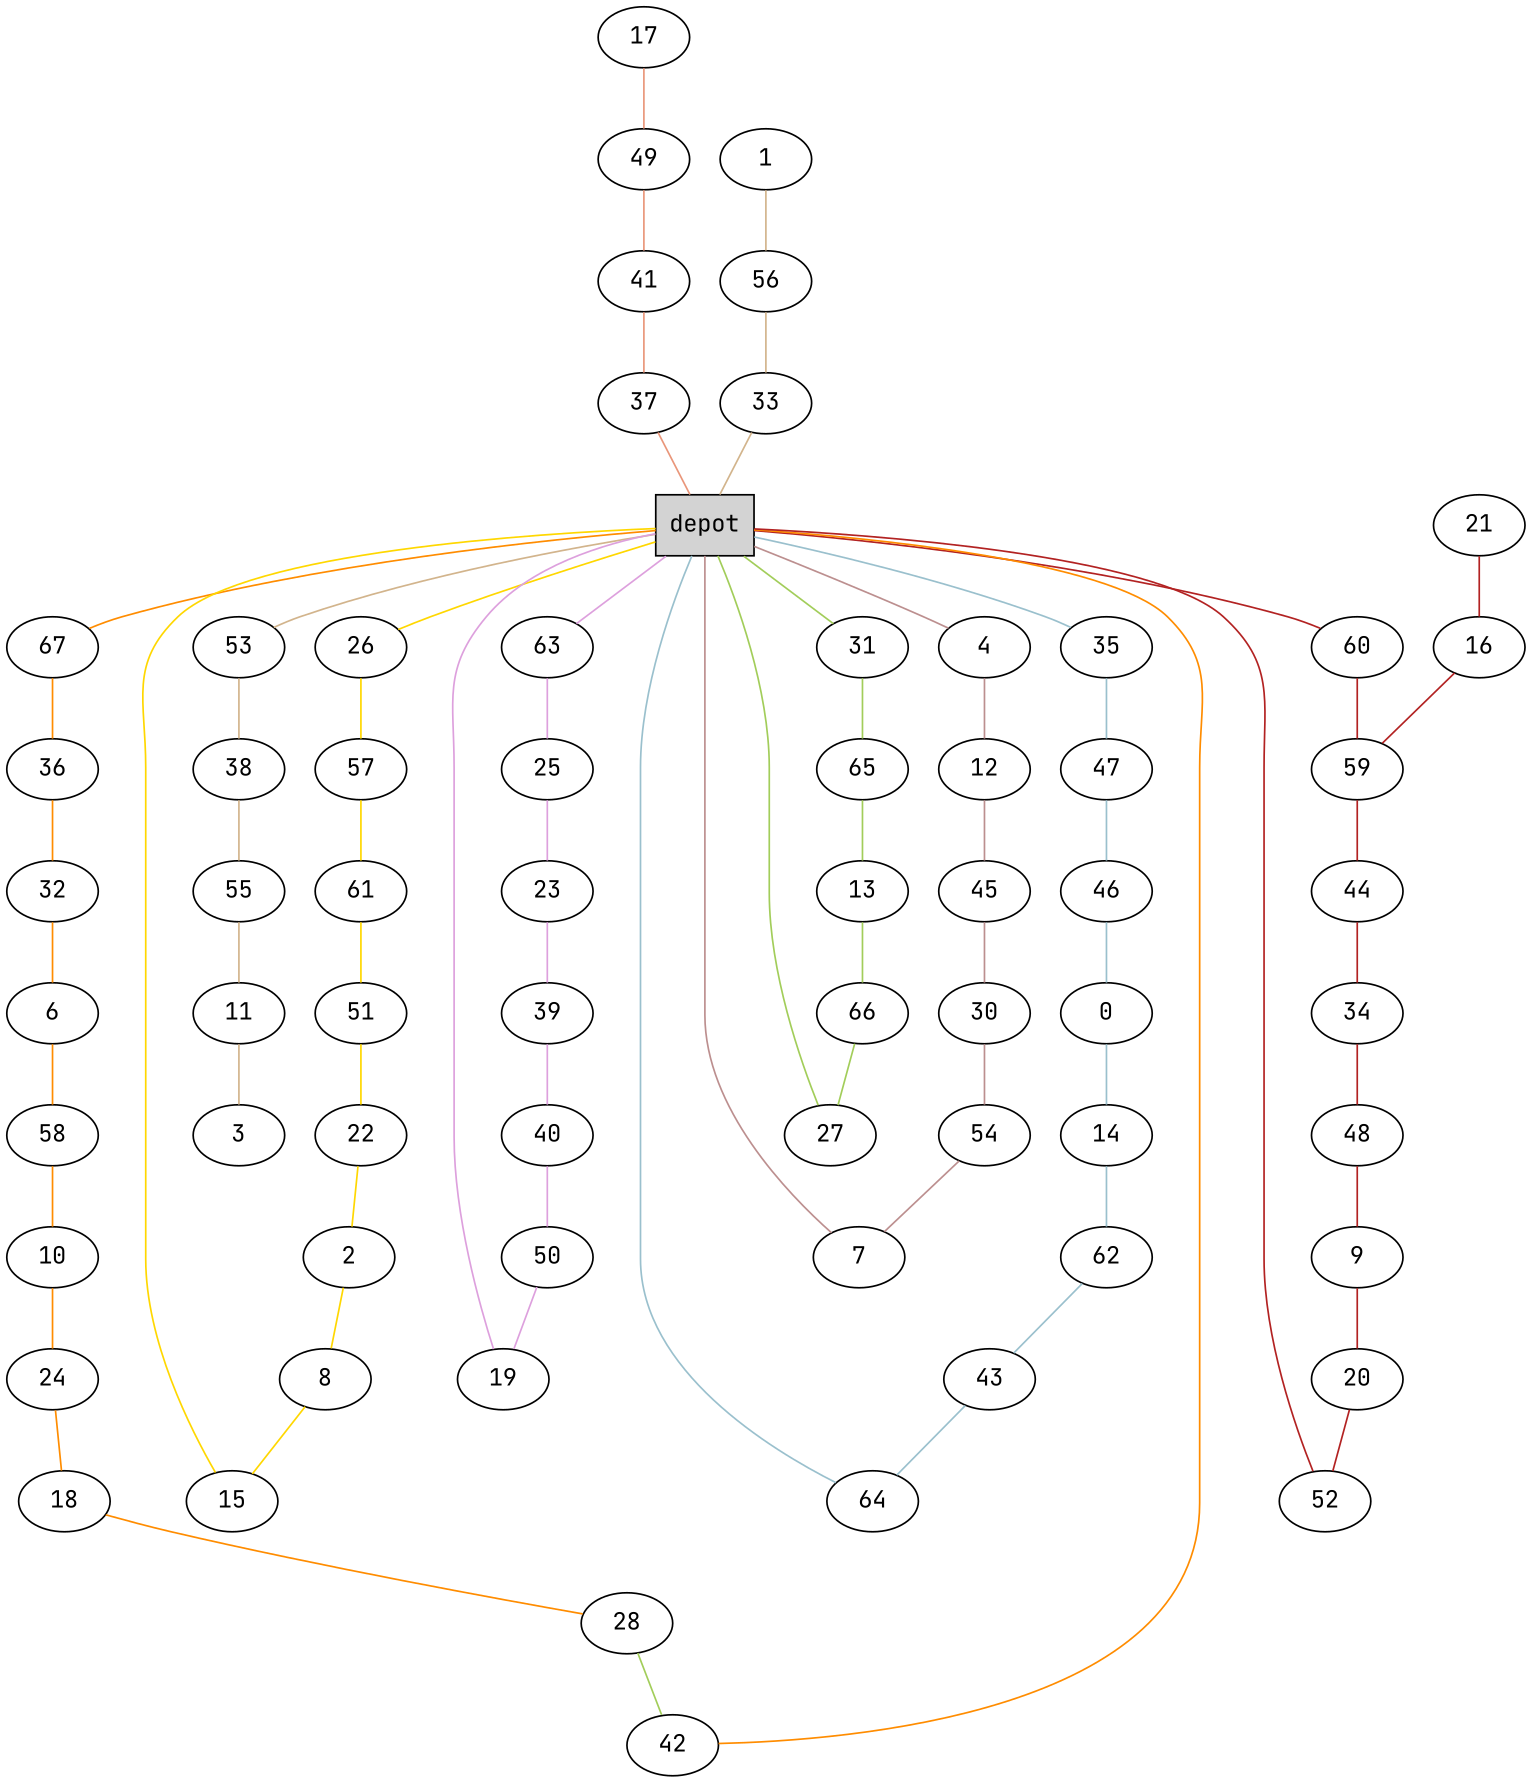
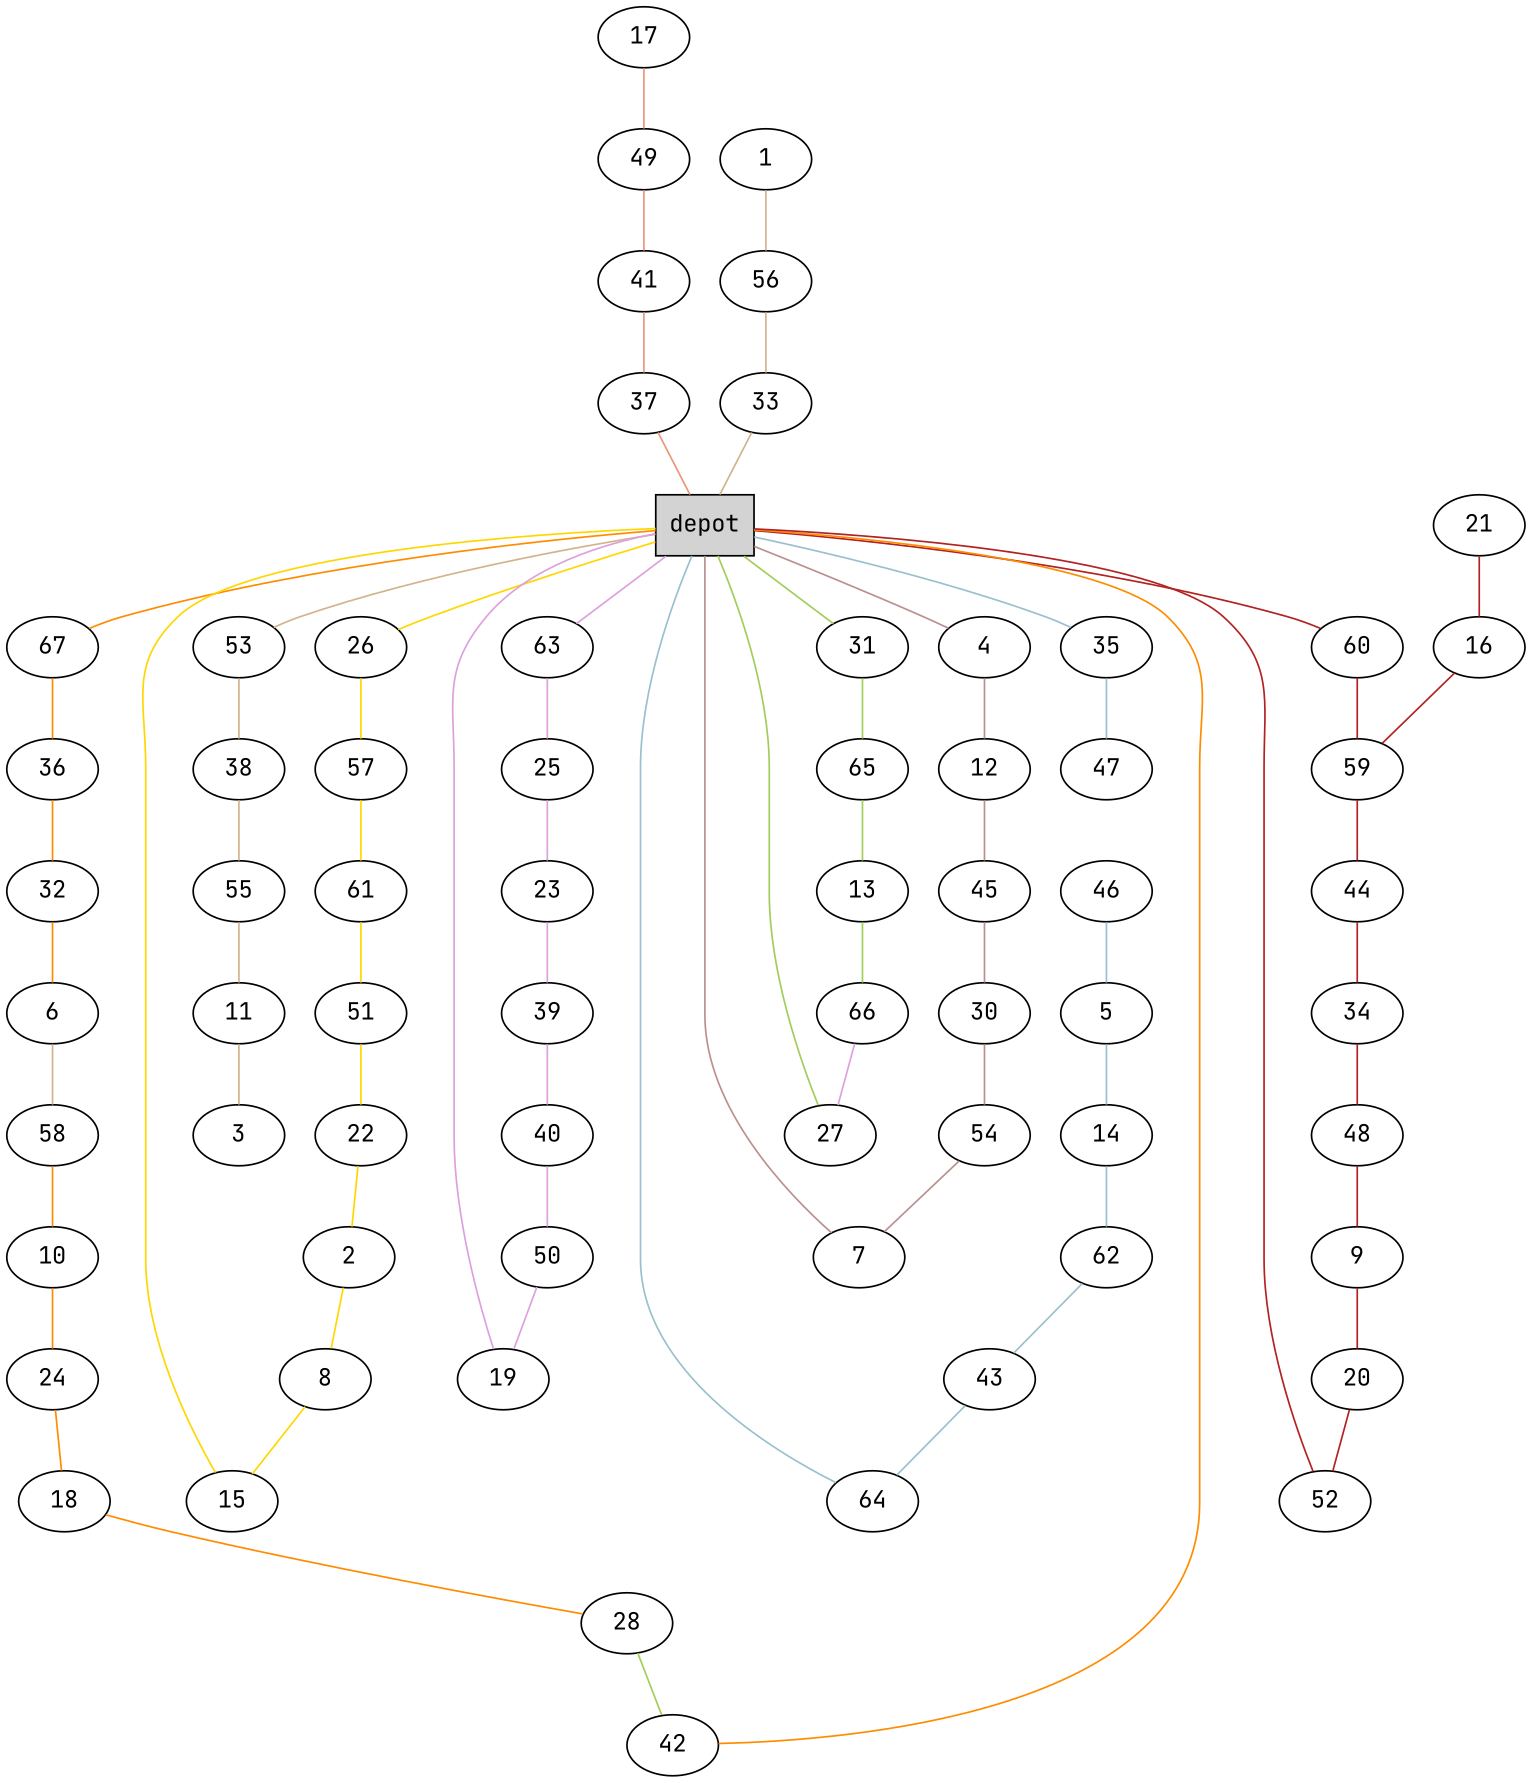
  graph {
    fontname="JetBrains Mono"
    node [fontname="JetBrains Mono" shape=ellipse]
    edge [color=firebrick fontname="JetBrains Mono"]
    n1 [label=depot shape=box style=filled]
    26
    63
    53
    67
    4
    31
    35
    60
    17
    49
    57
    25
    38
    36
    12
    65
    47
    59
    41
    37
    61
    51
    22
    2
    8
    15
    23
    39
    40
    50
    19
    55
    11
    3
    1
    56
    33
    32
    6
    58
    10
    24
    18
    28
    42
    45
    30
    54
    7
    13
    66
    27
    46
-   5 [label=0]
+   5
    14
    62
    43
    64
    21
    16
    44
    34
    48
    9
    20
    52
    n1 -- 26 [color=gold]
    n1 -- 63 [color=plum]
    n1 -- 53 [color=tan]
    n1 -- 67 [color=darkorange]
    n1 -- 4 [color=rosybrown]
    n1 -- 31 [color=darkolivegreen3]
    n1 -- 35 [color=lightblue3]
    n1 -- 60
    26 -- 57 [color=gold]
    63 -- 25 [color=plum]
    53 -- 38 [color=tan]
    67 -- 36 [color=darkorange]
    4 -- 12 [color=rosybrown]
    31 -- 65 [color=darkolivegreen3]
    35 -- 47 [color=lightblue3]
    60 -- 59
    17 -- 49 [color=darksalmon]
    49 -- 41 [color=darksalmon]
    57 -- 61 [color=gold]
    25 -- 23 [color=plum]
    38 -- 55 [color=tan]
    36 -- 32 [color=darkorange]
    12 -- 45 [color=rosybrown]
    65 -- 13 [color=darkolivegreen3]
-   47 -- 46 [color=lightblue3]
    59 -- 44
    41 -- 37 [color=darksalmon]
    37 -- n1 [color=darksalmon]
    61 -- 51 [color=gold]
    51 -- 22 [color=gold]
    22 -- 2 [color=gold]
    2 -- 8 [color=gold]
    8 -- 15 [color=gold]
    15 -- n1 [color=gold]
    23 -- 39 [color=plum]
    39 -- 40 [color=plum]
    40 -- 50 [color=plum]
    50 -- 19 [color=plum]
    19 -- n1 [color=plum]
    55 -- 11 [color=tan]
    11 -- 3 [color=tan]
    1 -- 56 [color=tan]
    56 -- 33 [color=tan]
    33 -- n1 [color=tan]
    32 -- 6 [color=darkorange]
-   6 -- 58 [color=darkorange]
+   6 -- 58 [color=tan]
    58 -- 10 [color=darkorange]
    10 -- 24 [color=darkorange]
    24 -- 18 [color=darkorange]
    18 -- 28 [color=darkorange]
    28 -- 42 [color=darkolivegreen3]
    42 -- n1 [color=darkorange]
    45 -- 30 [color=rosybrown]
    30 -- 54 [color=rosybrown]
    54 -- 7 [color=rosybrown]
    7 -- n1 [color=rosybrown]
    13 -- 66 [color=darkolivegreen3]
-   66 -- 27 [color=darkolivegreen3]
+   66 -- 27 [color=plum]
    27 -- n1 [color=darkolivegreen3]
    46 -- 5 [color=lightblue3]
    5 -- 14 [color=lightblue3]
    14 -- 62 [color=lightblue3]
    62 -- 43 [color=lightblue3]
    43 -- 64 [color=lightblue3]
    64 -- n1 [color=lightblue3]
    21 -- 16
    16 -- 59
    44 -- 34
    34 -- 48
    48 -- 9
    9 -- 20
    20 -- 52
    52 -- n1
  }
